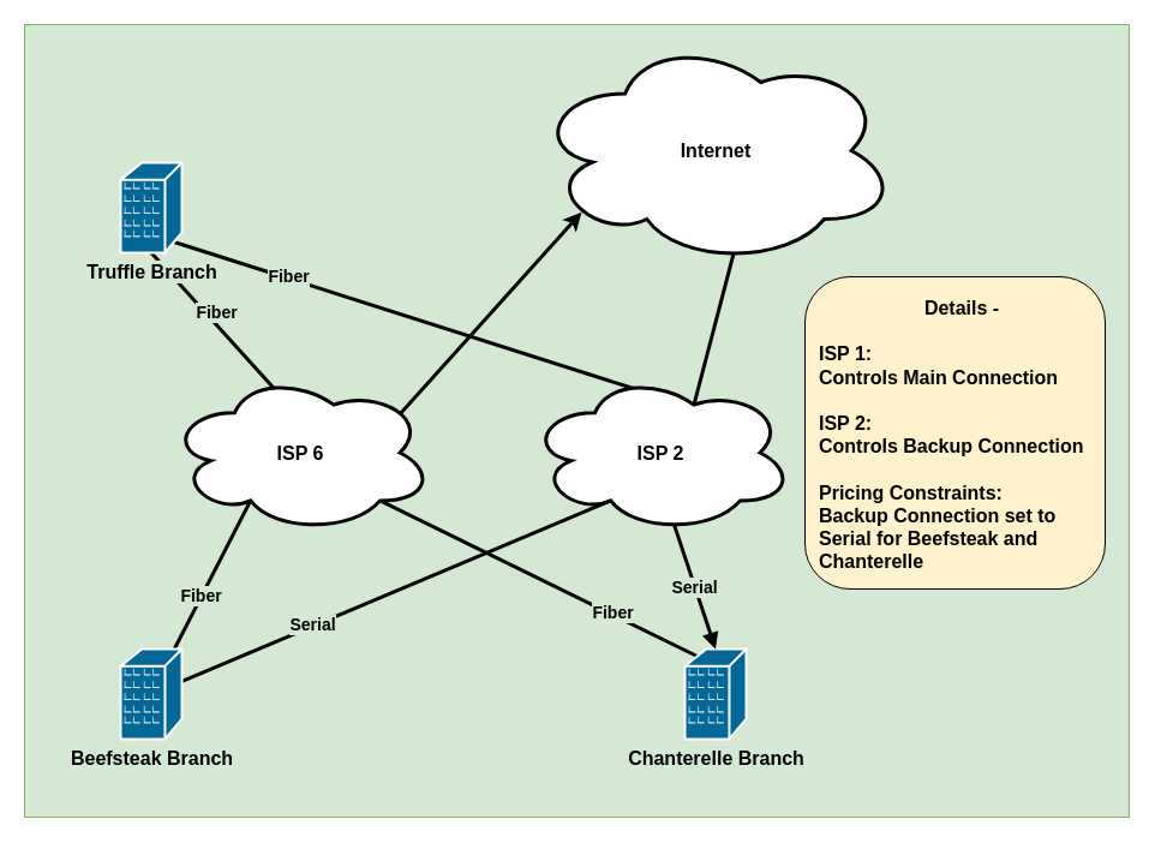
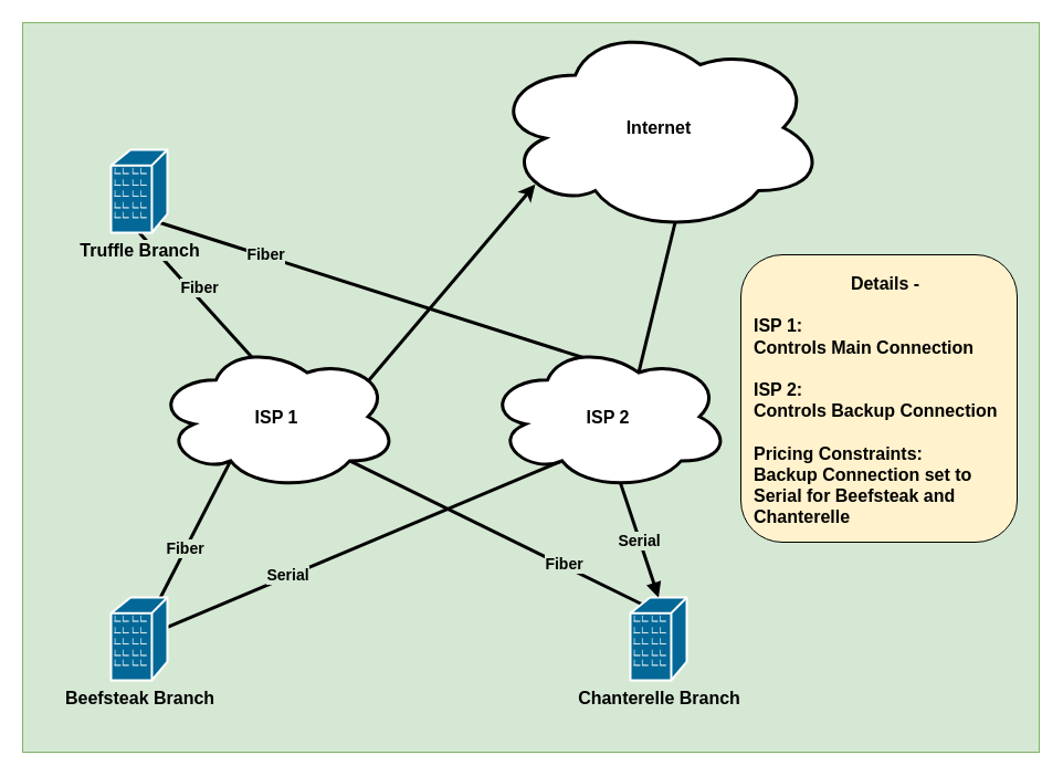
  <mxCell id="0" />
  <mxCell id="1" parent="0" />
  <mxCell id="2" value="" style="rounded=0;whiteSpace=wrap;html=1;fillColor=#d5e8d4;strokeColor=#82b366;" vertex="1" parent="1"><mxGeometry x="20" y="20" width="920" height="660" as="geometry" /></mxCell>
  <mxCell id="3" value="Serial" style="endArrow=none;html=1;rounded=0;strokeWidth=3;entryX=0.31;entryY=0.8;entryDx=0;entryDy=0;entryPerimeter=0;fontSize=14;fontStyle=1;labelBackgroundColor=#D5E8D4;" edge="1" parent="1" source="13" target="8"><mxGeometry x="-0.388" y="1" width="50" height="50" relative="1" as="geometry"><mxPoint x="41" y="515" as="sourcePoint" /><mxPoint x="235.8" y="526" as="targetPoint" /><mxPoint as="offset" /></mxGeometry></mxCell>
  <mxCell id="4" value="Fiber" style="endArrow=none;html=1;rounded=0;strokeWidth=3;entryX=0.4;entryY=0.1;entryDx=0;entryDy=0;entryPerimeter=0;exitX=0.5;exitY=1;exitDx=0;exitDy=0;exitPerimeter=0;fontSize=14;fontStyle=1;labelBackgroundColor=#D5E8D4;" edge="1" parent="1" source="12" target="7"><mxGeometry x="-0.036" y="7" width="50" height="50" relative="1" as="geometry"><mxPoint x="420" y="95" as="sourcePoint" /><mxPoint x="205.5" y="170" as="targetPoint" /><mxPoint as="offset" /></mxGeometry></mxCell>
  <mxCell id="5" value="Fiber" style="endArrow=none;html=1;rounded=0;strokeWidth=3;entryX=0.4;entryY=0.1;entryDx=0;entryDy=0;entryPerimeter=0;exitX=0.87;exitY=0.88;exitDx=0;exitDy=0;exitPerimeter=0;fontSize=14;fontStyle=1;labelBackgroundColor=#D5E8D4;" edge="1" parent="1" source="12" target="8"><mxGeometry x="-0.504" y="1" width="50" height="50" relative="1" as="geometry"><mxPoint x="646" y="463" as="sourcePoint" /><mxPoint x="388.5" y="188.5" as="targetPoint" /><Array as="points" /><mxPoint as="offset" /></mxGeometry></mxCell>
  <mxCell id="6" value="Fiber" style="endArrow=none;html=1;rounded=0;strokeWidth=3;entryX=0.2;entryY=0.08;entryDx=0;entryDy=0;entryPerimeter=0;exitX=0.8;exitY=0.8;exitDx=0;exitDy=0;exitPerimeter=0;fontSize=14;fontStyle=1;labelBackgroundColor=#D5E8D4;" edge="1" parent="1" source="7" target="14"><mxGeometry x="0.464" y="1" width="50" height="50" relative="1" as="geometry"><mxPoint x="618.5" y="526" as="sourcePoint" /><mxPoint x="735" y="475" as="targetPoint" /><mxPoint x="1" as="offset" /></mxGeometry></mxCell>
- <mxCell id="7" value="&lt;font style=&quot;font-size: 16px;&quot;&gt;&lt;b&gt;ISP 6&lt;/b&gt;&lt;/font&gt;" style="ellipse;shape=cloud;whiteSpace=wrap;html=1;strokeWidth=3;" vertex="1" parent="1"><mxGeometry x="140" y="310" width="220" height="133" as="geometry" /></mxCell>
+ <mxCell id="7" value="&lt;font style=&quot;font-size: 16px;&quot;&gt;&lt;b&gt;ISP 1&lt;/b&gt;&lt;/font&gt;" style="ellipse;shape=cloud;whiteSpace=wrap;html=1;strokeWidth=3;" vertex="1" parent="1"><mxGeometry x="140" y="310" width="220" height="133" as="geometry" /></mxCell>
  <mxCell id="8" value="&lt;font style=&quot;font-size: 16px;&quot;&gt;&lt;b&gt;ISP 2&lt;/b&gt;&lt;/font&gt;" style="ellipse;shape=cloud;whiteSpace=wrap;html=1;strokeWidth=3;" vertex="1" parent="1"><mxGeometry x="440" y="310" width="220" height="133" as="geometry" /></mxCell>
- <mxCell id="9" value="&lt;font style=&quot;font-size: 16px;&quot;&gt;&lt;b&gt;Internet&lt;/b&gt;&lt;/font&gt;" style="ellipse;shape=cloud;whiteSpace=wrap;html=1;strokeWidth=3;" vertex="1" parent="1"><mxGeometry x="444.75" y="30" width="301.5" height="190" as="geometry" /></mxCell>
+ <mxCell id="9" value="&lt;font style=&quot;font-size: 16px;&quot;&gt;&lt;b&gt;Internet&lt;/b&gt;&lt;/font&gt;" style="ellipse;shape=cloud;whiteSpace=wrap;html=1;strokeWidth=3;" vertex="1" parent="1"><mxGeometry x="444.75" y="20" width="301.5" height="190" as="geometry" /></mxCell>
  <mxCell id="10" value="Fiber" style="endArrow=none;html=1;rounded=0;strokeWidth=3;entryX=0.31;entryY=0.8;entryDx=0;entryDy=0;entryPerimeter=0;fontSize=14;labelBackgroundColor=#D5E8D4;fontStyle=1" edge="1" parent="1" source="13" target="7"><mxGeometry x="-0.288" width="50" height="50" relative="1" as="geometry"><mxPoint x="384.5" y="550" as="sourcePoint" /><mxPoint x="101.238" y="567" as="targetPoint" /><mxPoint as="offset" /></mxGeometry></mxCell>
  <mxCell id="11" style="edgeStyle=orthogonalEdgeStyle;rounded=0;orthogonalLoop=1;jettySize=auto;html=1;exitX=0.5;exitY=1;exitDx=0;exitDy=0;exitPerimeter=0;labelBackgroundColor=default;" edge="1" parent="1"><mxGeometry relative="1" as="geometry"><mxPoint x="388.5" y="215.5" as="sourcePoint" /><mxPoint x="388.5" y="215.5" as="targetPoint" /></mxGeometry></mxCell>
  <mxCell id="12" value="&lt;font style=&quot;font-size: 16px;&quot;&gt;&lt;b&gt;Truffle Branch&lt;/b&gt;&lt;/font&gt;" style="shape=mxgraph.cisco.buildings.branch_office;sketch=0;html=1;pointerEvents=1;dashed=0;fillColor=#036897;strokeColor=#ffffff;strokeWidth=2;verticalLabelPosition=bottom;verticalAlign=top;align=center;outlineConnect=0;labelBackgroundColor=light-dark(#d5e8d4, #ededed);" vertex="1" parent="1"><mxGeometry x="100" y="135" width="51" height="75" as="geometry" /></mxCell>
  <mxCell id="13" value="&lt;font style=&quot;font-size: 16px;&quot;&gt;&lt;b&gt;Beefsteak Branch&lt;/b&gt;&lt;/font&gt;" style="shape=mxgraph.cisco.buildings.branch_office;sketch=0;html=1;pointerEvents=1;dashed=0;fillColor=#036897;strokeColor=#ffffff;strokeWidth=2;verticalLabelPosition=bottom;verticalAlign=top;align=center;outlineConnect=0;" vertex="1" parent="1"><mxGeometry x="100" y="540" width="51" height="75" as="geometry" /></mxCell>
  <mxCell id="14" value="&lt;font style=&quot;font-size: 16px;&quot;&gt;&lt;b&gt;Chanterelle Branch&lt;/b&gt;&lt;/font&gt;" style="shape=mxgraph.cisco.buildings.branch_office;sketch=0;html=1;pointerEvents=1;dashed=0;fillColor=#036897;strokeColor=#ffffff;strokeWidth=2;verticalLabelPosition=bottom;verticalAlign=top;align=center;outlineConnect=0;" vertex="1" parent="1"><mxGeometry x="570" y="540" width="51" height="75" as="geometry" /></mxCell>
  <mxCell id="15" value="" style="endArrow=none;html=1;rounded=0;strokeWidth=3;entryX=0.55;entryY=0.95;entryDx=0;entryDy=0;entryPerimeter=0;exitX=0.625;exitY=0.2;exitDx=0;exitDy=0;exitPerimeter=0;" edge="1" parent="1" source="8" target="9"><mxGeometry width="50" height="50" relative="1" as="geometry"><mxPoint x="626" y="443" as="sourcePoint" /><mxPoint x="745" y="485" as="targetPoint" /></mxGeometry></mxCell>
  <mxCell id="16" value="" style="endArrow=classic;html=1;rounded=0;strokeWidth=3;entryX=0.13;entryY=0.77;entryDx=0;entryDy=0;entryPerimeter=0;exitX=0.88;exitY=0.25;exitDx=0;exitDy=0;exitPerimeter=0;" edge="1" parent="1" source="7" target="9"><mxGeometry width="50" height="50" relative="1" as="geometry"><mxPoint x="636" y="453" as="sourcePoint" /><mxPoint x="755" y="495" as="targetPoint" /></mxGeometry></mxCell>
  <mxCell id="17" value="Serial" style="endArrow=block;html=1;rounded=0;strokeWidth=3;entryX=0.5;entryY=0;entryDx=0;entryDy=0;entryPerimeter=0;exitX=0.55;exitY=0.95;exitDx=0;exitDy=0;exitPerimeter=0;labelBackgroundColor=#D5E8D4;fontSize=14;fontStyle=1;" edge="1" parent="1" source="8" target="14"><mxGeometry width="50" height="50" relative="1" as="geometry"><mxPoint x="628.5" y="536" as="sourcePoint" /><mxPoint x="556" y="630" as="targetPoint" /></mxGeometry></mxCell>
  <mxCell id="18" value="" style="rounded=1;whiteSpace=wrap;html=1;fillColor=#FFF2CC;" vertex="1" parent="1"><mxGeometry x="670" y="230" width="250" height="260" as="geometry" /></mxCell>
  <mxCell id="19" value="&lt;div align=&quot;center&quot;&gt;&lt;b&gt;&lt;font style=&quot;font-size: 16px;&quot;&gt;Details -&lt;/font&gt;&lt;/b&gt;&lt;/div&gt;&lt;div&gt;&lt;b&gt;&lt;font style=&quot;font-size: 16px;&quot;&gt;&lt;br&gt;&lt;/font&gt;&lt;/b&gt;&lt;/div&gt;&lt;div&gt;&lt;b&gt;&lt;font style=&quot;font-size: 16px;&quot;&gt;ISP 1:&lt;/font&gt;&lt;/b&gt;&lt;/div&gt;&lt;div&gt;&lt;b&gt;&lt;font style=&quot;font-size: 16px;&quot;&gt;Controls Main Connection&lt;/font&gt;&lt;/b&gt;&lt;/div&gt;&lt;div&gt;&lt;b&gt;&lt;font style=&quot;font-size: 16px;&quot;&gt;&lt;br&gt;&lt;/font&gt;&lt;/b&gt;&lt;/div&gt;&lt;div&gt;&lt;b&gt;&lt;font style=&quot;font-size: 16px;&quot;&gt;ISP 2:&lt;/font&gt;&lt;/b&gt;&lt;/div&gt;&lt;div&gt;&lt;b&gt;&lt;font style=&quot;font-size: 16px;&quot;&gt;&lt;font&gt;Controls Backup Connection&lt;/font&gt;&lt;font&gt;&lt;br&gt;&lt;/font&gt;&lt;/font&gt;&lt;/b&gt;&lt;/div&gt;&lt;div&gt;&lt;b&gt;&lt;font style=&quot;font-size: 16px;&quot;&gt;&lt;font&gt;&lt;br&gt;&lt;/font&gt;&lt;/font&gt;&lt;/b&gt;&lt;/div&gt;&lt;div&gt;&lt;b&gt;&lt;font style=&quot;font-size: 16px;&quot;&gt;&lt;font&gt;Pricing Constraints:&lt;/font&gt;&lt;/font&gt;&lt;/b&gt;&lt;/div&gt;&lt;div&gt;&lt;b&gt;&lt;font style=&quot;font-size: 16px;&quot;&gt;&lt;font&gt;Backup Connection set to Serial for Beefsteak and Chanterelle&lt;br&gt;&lt;/font&gt;&lt;/font&gt;&lt;/b&gt;&lt;/div&gt;" style="text;html=1;align=left;verticalAlign=top;whiteSpace=wrap;rounded=0;" vertex="1" parent="1"><mxGeometry x="680" y="240" width="240" height="150" as="geometry" /></mxCell>
